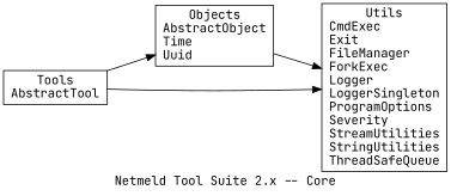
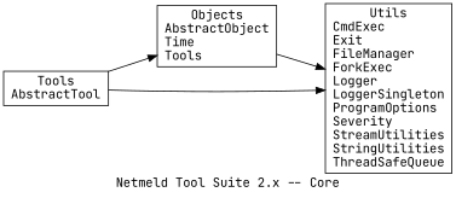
  digraph {
    label="Netmeld Tool Suite 2.x -- Core"
    newrank=true
    nodesep=0.75
    rankdir=LR
    ranksep=0.75
    splines=spline
    fontname="JetBrains Mono"
    node [shape=rectangle fontname="JetBrains Mono"]
    edge [fontname="JetBrains Mono"]
-   n1 [label="Objects\nAbstractObject\lTime\lUuid\l"]
+   n1 [label="Objects\nAbstractObject\lTime\lTools\l"]
    n2 [label="Utils\nCmdExec\lExit\lFileManager\lForkExec\lLogger\lLoggerSingleton\lProgramOptions\lSeverity\lStreamUtilities\lStringUtilities\lThreadSafeQueue\l"]
    n3 [label="Tools\nAbstractTool\l"]
    n1 -> n2
    n3 -> n1
    n3 -> n2
  }
